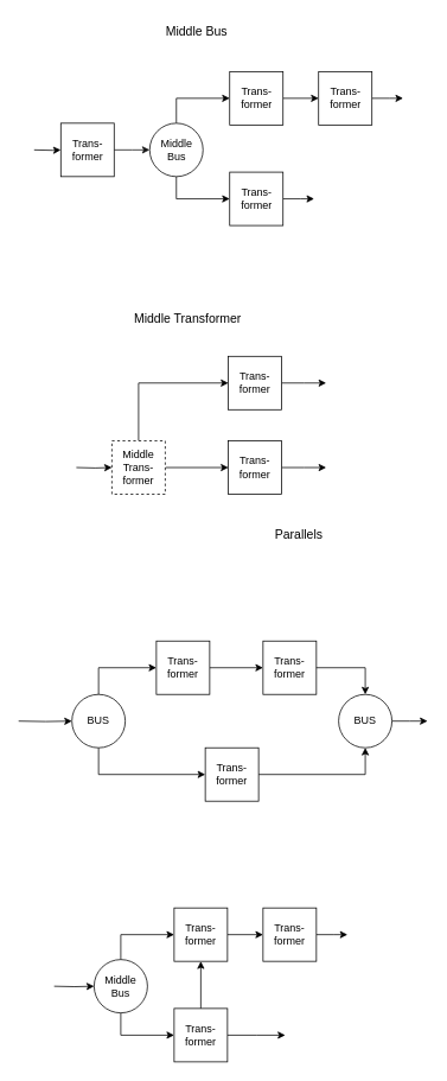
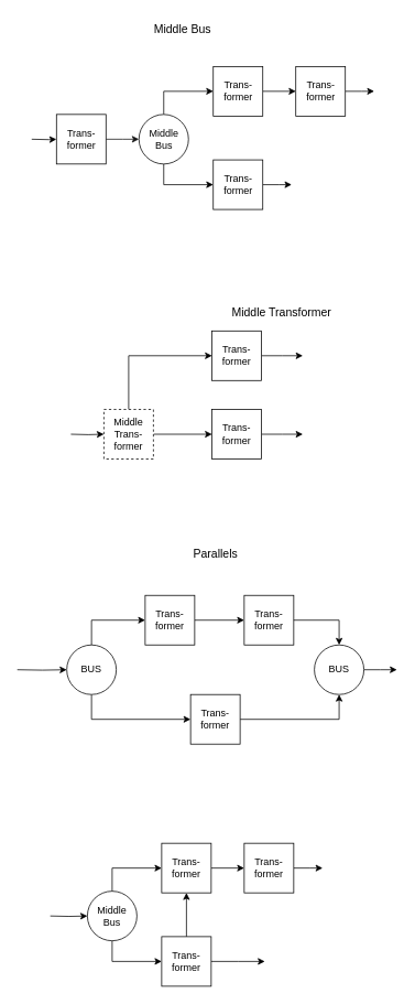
  <mxCell id="0" />
  <mxCell id="1" parent="0" />
  <mxCell id="2" value="" style="edgeStyle=orthogonalEdgeStyle;rounded=0;orthogonalLoop=1;jettySize=auto;html=1;fontSize=15;fontColor=#141414;startArrow=none;startFill=0;" edge="1" parent="1" source="3" target="5"><mxGeometry relative="1" as="geometry" /></mxCell>
  <mxCell id="3" value="Trans-former" style="rounded=0;whiteSpace=wrap;html=1;" vertex="1" parent="1"><mxGeometry x="257.5" y="80" width="60" height="60" as="geometry" /></mxCell>
  <mxCell id="4" style="edgeStyle=orthogonalEdgeStyle;rounded=0;orthogonalLoop=1;jettySize=auto;html=1;fontSize=14;" edge="1" parent="1" source="5"><mxGeometry relative="1" as="geometry"><mxPoint x="452.5" y="110" as="targetPoint" /></mxGeometry></mxCell>
  <mxCell id="5" value="Trans-former" style="rounded=0;whiteSpace=wrap;html=1;" vertex="1" parent="1"><mxGeometry x="357.5" y="80" width="60" height="60" as="geometry" /></mxCell>
  <mxCell id="6" style="edgeStyle=orthogonalEdgeStyle;rounded=0;orthogonalLoop=1;jettySize=auto;html=1;fontSize=14;" edge="1" parent="1" source="7"><mxGeometry relative="1" as="geometry"><mxPoint x="352.5" y="223" as="targetPoint" /></mxGeometry></mxCell>
  <mxCell id="7" value="Trans-former" style="rounded=0;whiteSpace=wrap;html=1;" vertex="1" parent="1"><mxGeometry x="257.5" y="193" width="60" height="60" as="geometry" /></mxCell>
  <mxCell id="8" style="edgeStyle=orthogonalEdgeStyle;rounded=0;orthogonalLoop=1;jettySize=auto;html=1;fontSize=15;fontColor=#141414;startArrow=none;startFill=0;entryX=0;entryY=0.5;entryDx=0;entryDy=0;" edge="1" parent="1" source="10" target="3"><mxGeometry relative="1" as="geometry"><Array as="points"><mxPoint x="197.5" y="110" /></Array></mxGeometry></mxCell>
  <mxCell id="9" style="edgeStyle=orthogonalEdgeStyle;rounded=0;orthogonalLoop=1;jettySize=auto;html=1;entryX=0;entryY=0.5;entryDx=0;entryDy=0;fontSize=15;fontColor=#141414;startArrow=none;startFill=0;" edge="1" parent="1" source="10" target="7"><mxGeometry relative="1" as="geometry"><Array as="points"><mxPoint x="197.5" y="223" /></Array></mxGeometry></mxCell>
  <mxCell id="10" value="Middle Bus" style="ellipse;whiteSpace=wrap;html=1;" vertex="1" parent="1"><mxGeometry x="167.5" y="138" width="60" height="60" as="geometry" /></mxCell>
  <mxCell id="11" style="edgeStyle=orthogonalEdgeStyle;rounded=0;orthogonalLoop=1;jettySize=auto;html=1;entryX=-0.036;entryY=0.6;entryDx=0;entryDy=0;entryPerimeter=0;strokeColor=#141414;fontSize=15;fontColor=#141414;startArrow=none;startFill=0;" edge="1" parent="1" source="12"><mxGeometry relative="1" as="geometry"><mxPoint x="167.5" y="168" as="targetPoint" /></mxGeometry></mxCell>
  <mxCell id="12" value="Trans-former" style="rounded=0;whiteSpace=wrap;html=1;" vertex="1" parent="1"><mxGeometry x="67.5" y="138" width="60" height="60" as="geometry" /></mxCell>
  <mxCell id="13" value="" style="edgeStyle=orthogonalEdgeStyle;rounded=0;orthogonalLoop=1;jettySize=auto;html=1;" edge="1" parent="1" target="12"><mxGeometry relative="1" as="geometry"><mxPoint x="37.5" y="168" as="sourcePoint" /></mxGeometry></mxCell>
  <mxCell id="14" value="Middle Bus" style="text;html=1;align=center;verticalAlign=middle;resizable=0;points=[];autosize=1;strokeColor=none;fillColor=none;fontSize=14;" vertex="1" parent="1"><mxGeometry x="175" y="20" width="90" height="30" as="geometry" /></mxCell>
  <mxCell id="15" value="" style="edgeStyle=orthogonalEdgeStyle;rounded=0;orthogonalLoop=1;jettySize=auto;html=1;" edge="1" parent="1" source="16"><mxGeometry relative="1" as="geometry"><mxPoint x="366" y="430" as="targetPoint" /></mxGeometry></mxCell>
  <mxCell id="16" value="Trans-former" style="rounded=0;whiteSpace=wrap;html=1;" vertex="1" parent="1"><mxGeometry x="256" y="400" width="60" height="60" as="geometry" /></mxCell>
  <mxCell id="17" style="edgeStyle=orthogonalEdgeStyle;rounded=0;orthogonalLoop=1;jettySize=auto;html=1;fontSize=14;" edge="1" parent="1" source="20" target="22"><mxGeometry relative="1" as="geometry" /></mxCell>
  <mxCell id="18" style="edgeStyle=orthogonalEdgeStyle;rounded=0;orthogonalLoop=1;jettySize=auto;html=1;entryX=0;entryY=0.5;entryDx=0;entryDy=0;fontSize=14;" edge="1" parent="1" source="20" target="16"><mxGeometry relative="1" as="geometry"><Array as="points"><mxPoint x="155" y="430" /></Array></mxGeometry></mxCell>
  <mxCell id="19" style="edgeStyle=orthogonalEdgeStyle;rounded=0;orthogonalLoop=1;jettySize=auto;html=1;fontSize=14;" edge="1" parent="1" target="20"><mxGeometry relative="1" as="geometry"><mxPoint x="85" y="525" as="sourcePoint" /></mxGeometry></mxCell>
  <mxCell id="20" value="Middle Trans-former" style="rounded=0;whiteSpace=wrap;html=1;dashed=1;" vertex="1" parent="1"><mxGeometry x="125" y="495" width="60" height="60" as="geometry" /></mxCell>
  <mxCell id="21" style="edgeStyle=orthogonalEdgeStyle;rounded=0;orthogonalLoop=1;jettySize=auto;html=1;fontSize=14;" edge="1" parent="1" source="22"><mxGeometry relative="1" as="geometry"><mxPoint x="366" y="525" as="targetPoint" /></mxGeometry></mxCell>
  <mxCell id="22" value="Trans-former" style="rounded=0;whiteSpace=wrap;html=1;" vertex="1" parent="1"><mxGeometry x="256" y="495" width="60" height="60" as="geometry" /></mxCell>
- <mxCell id="23" value="Middle Transformer" style="text;html=1;align=center;verticalAlign=middle;resizable=0;points=[];autosize=1;strokeColor=none;fillColor=none;fontSize=14;" vertex="1" parent="1"><mxGeometry x="140" y="343" width="140" height="30" as="geometry" /></mxCell>
- <mxCell id="24" value="Parallels" style="text;html=1;align=center;verticalAlign=middle;resizable=0;points=[];autosize=1;strokeColor=none;fillColor=none;fontSize=14;" vertex="1" parent="1"><mxGeometry x="295" y="585" width="80" height="30" as="geometry" /></mxCell>
+ <mxCell id="23" value="Middle Transformer" style="text;html=1;align=center;verticalAlign=middle;resizable=0;points=[];autosize=1;strokeColor=none;fillColor=none;fontSize=14;" vertex="1" parent="1"><mxGeometry x="270" y="363" width="140" height="30" as="geometry" /></mxCell>
+ <mxCell id="24" value="Parallels" style="text;html=1;align=center;verticalAlign=middle;resizable=0;points=[];autosize=1;strokeColor=none;fillColor=none;fontSize=14;" vertex="1" parent="1"><mxGeometry x="220" y="655" width="80" height="30" as="geometry" /></mxCell>
  <mxCell id="25" value="" style="edgeStyle=orthogonalEdgeStyle;rounded=0;orthogonalLoop=1;jettySize=auto;html=1;fontSize=15;fontColor=#141414;startArrow=none;startFill=0;" edge="1" parent="1" source="30" target="26"><mxGeometry relative="1" as="geometry" /></mxCell>
  <mxCell id="26" value="Trans-former" style="rounded=0;whiteSpace=wrap;html=1;" vertex="1" parent="1"><mxGeometry x="295" y="720" width="60" height="60" as="geometry" /></mxCell>
  <mxCell id="27" value="" style="edgeStyle=orthogonalEdgeStyle;rounded=0;orthogonalLoop=1;jettySize=auto;html=1;fontSize=15;fontColor=#141414;startArrow=none;startFill=0;" edge="1" parent="1" source="26" target="29"><mxGeometry relative="1" as="geometry"><Array as="points"><mxPoint x="410" y="750" /></Array></mxGeometry></mxCell>
  <mxCell id="28" style="edgeStyle=orthogonalEdgeStyle;rounded=0;orthogonalLoop=1;jettySize=auto;html=1;fontSize=14;" edge="1" parent="1" source="29"><mxGeometry relative="1" as="geometry"><mxPoint x="480" y="810" as="targetPoint" /></mxGeometry></mxCell>
  <mxCell id="29" value="BUS" style="ellipse;whiteSpace=wrap;html=1;" vertex="1" parent="1"><mxGeometry x="380" y="780" width="60" height="60" as="geometry" /></mxCell>
  <mxCell id="30" value="Trans-former" style="rounded=0;whiteSpace=wrap;html=1;" vertex="1" parent="1"><mxGeometry x="175" y="720" width="60" height="60" as="geometry" /></mxCell>
  <mxCell id="31" value="" style="edgeStyle=orthogonalEdgeStyle;rounded=0;orthogonalLoop=1;jettySize=auto;html=1;fontSize=15;fontColor=#141414;startArrow=none;startFill=0;entryX=0.5;entryY=1;entryDx=0;entryDy=0;exitX=1;exitY=0.5;exitDx=0;exitDy=0;" edge="1" parent="1" source="32" target="29"><mxGeometry relative="1" as="geometry"><mxPoint x="414.25" y="890" as="targetPoint" /><Array as="points" /><mxPoint x="330" y="870" as="sourcePoint" /></mxGeometry></mxCell>
  <mxCell id="32" value="Trans-former" style="rounded=0;whiteSpace=wrap;html=1;" vertex="1" parent="1"><mxGeometry x="230" y="840" width="60" height="60" as="geometry" /></mxCell>
  <mxCell id="33" style="edgeStyle=orthogonalEdgeStyle;rounded=0;orthogonalLoop=1;jettySize=auto;html=1;entryX=0;entryY=0.5;entryDx=0;entryDy=0;fontSize=14;" edge="1" parent="1" source="36" target="30"><mxGeometry relative="1" as="geometry"><Array as="points"><mxPoint x="110" y="750" /></Array></mxGeometry></mxCell>
  <mxCell id="34" style="edgeStyle=orthogonalEdgeStyle;rounded=0;orthogonalLoop=1;jettySize=auto;html=1;entryX=0;entryY=0.5;entryDx=0;entryDy=0;fontSize=14;exitX=0.5;exitY=1;exitDx=0;exitDy=0;" edge="1" parent="1" source="36" target="32"><mxGeometry relative="1" as="geometry"><mxPoint x="90.75" y="890" as="sourcePoint" /></mxGeometry></mxCell>
  <mxCell id="35" style="edgeStyle=orthogonalEdgeStyle;rounded=0;orthogonalLoop=1;jettySize=auto;html=1;fontSize=14;" edge="1" parent="1" target="36"><mxGeometry relative="1" as="geometry"><mxPoint x="20" y="810" as="sourcePoint" /></mxGeometry></mxCell>
  <mxCell id="36" value="BUS" style="ellipse;whiteSpace=wrap;html=1;" vertex="1" parent="1"><mxGeometry x="80" y="780" width="60" height="60" as="geometry" /></mxCell>
  <mxCell id="37" value="" style="edgeStyle=orthogonalEdgeStyle;rounded=0;orthogonalLoop=1;jettySize=auto;html=1;fontSize=15;fontColor=#141414;startArrow=none;startFill=0;" edge="1" parent="1" source="38" target="40"><mxGeometry relative="1" as="geometry" /></mxCell>
  <mxCell id="38" value="Trans-former" style="rounded=0;whiteSpace=wrap;html=1;" vertex="1" parent="1"><mxGeometry x="195" y="1020" width="60" height="60" as="geometry" /></mxCell>
  <mxCell id="39" style="edgeStyle=orthogonalEdgeStyle;rounded=0;orthogonalLoop=1;jettySize=auto;html=1;fontSize=14;" edge="1" parent="1" source="40"><mxGeometry relative="1" as="geometry"><mxPoint x="390" y="1050" as="targetPoint" /></mxGeometry></mxCell>
  <mxCell id="40" value="Trans-former" style="rounded=0;whiteSpace=wrap;html=1;" vertex="1" parent="1"><mxGeometry x="295" y="1020" width="60" height="60" as="geometry" /></mxCell>
  <mxCell id="41" style="edgeStyle=orthogonalEdgeStyle;rounded=0;orthogonalLoop=1;jettySize=auto;html=1;fontSize=14;entryX=0.5;entryY=1;entryDx=0;entryDy=0;" edge="1" parent="1" source="43" target="38"><mxGeometry relative="1" as="geometry"><mxPoint x="290" y="1163" as="targetPoint" /></mxGeometry></mxCell>
  <mxCell id="42" style="edgeStyle=orthogonalEdgeStyle;rounded=0;orthogonalLoop=1;jettySize=auto;html=1;fontSize=14;" edge="1" parent="1" source="43"><mxGeometry relative="1" as="geometry"><mxPoint x="320" y="1163" as="targetPoint" /></mxGeometry></mxCell>
  <mxCell id="43" value="Trans-former" style="rounded=0;whiteSpace=wrap;html=1;" vertex="1" parent="1"><mxGeometry x="195" y="1133" width="60" height="60" as="geometry" /></mxCell>
  <mxCell id="44" style="edgeStyle=orthogonalEdgeStyle;rounded=0;orthogonalLoop=1;jettySize=auto;html=1;fontSize=15;fontColor=#141414;startArrow=none;startFill=0;entryX=0;entryY=0.5;entryDx=0;entryDy=0;" edge="1" parent="1" source="47" target="38"><mxGeometry relative="1" as="geometry"><Array as="points"><mxPoint x="135" y="1050" /></Array></mxGeometry></mxCell>
  <mxCell id="45" style="edgeStyle=orthogonalEdgeStyle;rounded=0;orthogonalLoop=1;jettySize=auto;html=1;entryX=0;entryY=0.5;entryDx=0;entryDy=0;fontSize=15;fontColor=#141414;startArrow=none;startFill=0;" edge="1" parent="1" source="47" target="43"><mxGeometry relative="1" as="geometry"><Array as="points"><mxPoint x="135" y="1163" /></Array></mxGeometry></mxCell>
  <mxCell id="46" style="edgeStyle=orthogonalEdgeStyle;rounded=0;orthogonalLoop=1;jettySize=auto;html=1;fontSize=14;" edge="1" parent="1" target="47"><mxGeometry relative="1" as="geometry"><mxPoint x="60" y="1108" as="sourcePoint" /></mxGeometry></mxCell>
  <mxCell id="47" value="Middle Bus" style="ellipse;whiteSpace=wrap;html=1;" vertex="1" parent="1"><mxGeometry x="105" y="1078" width="60" height="60" as="geometry" /></mxCell>
